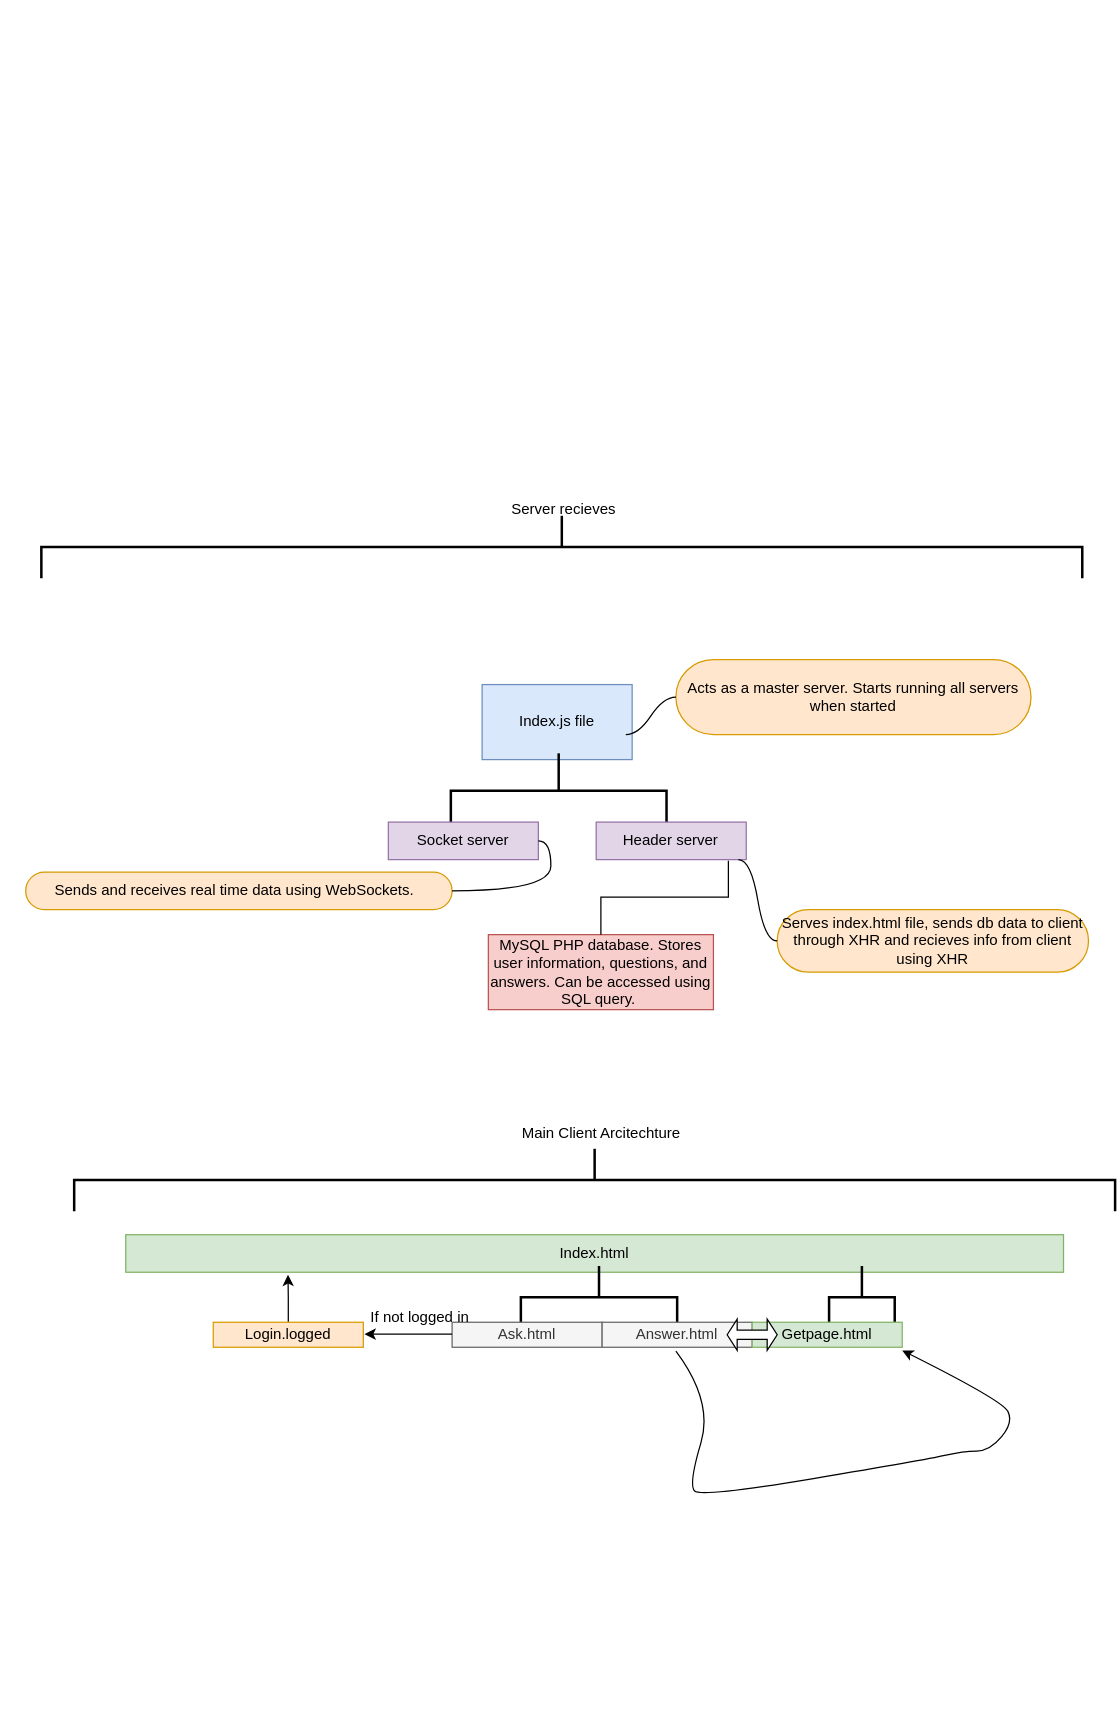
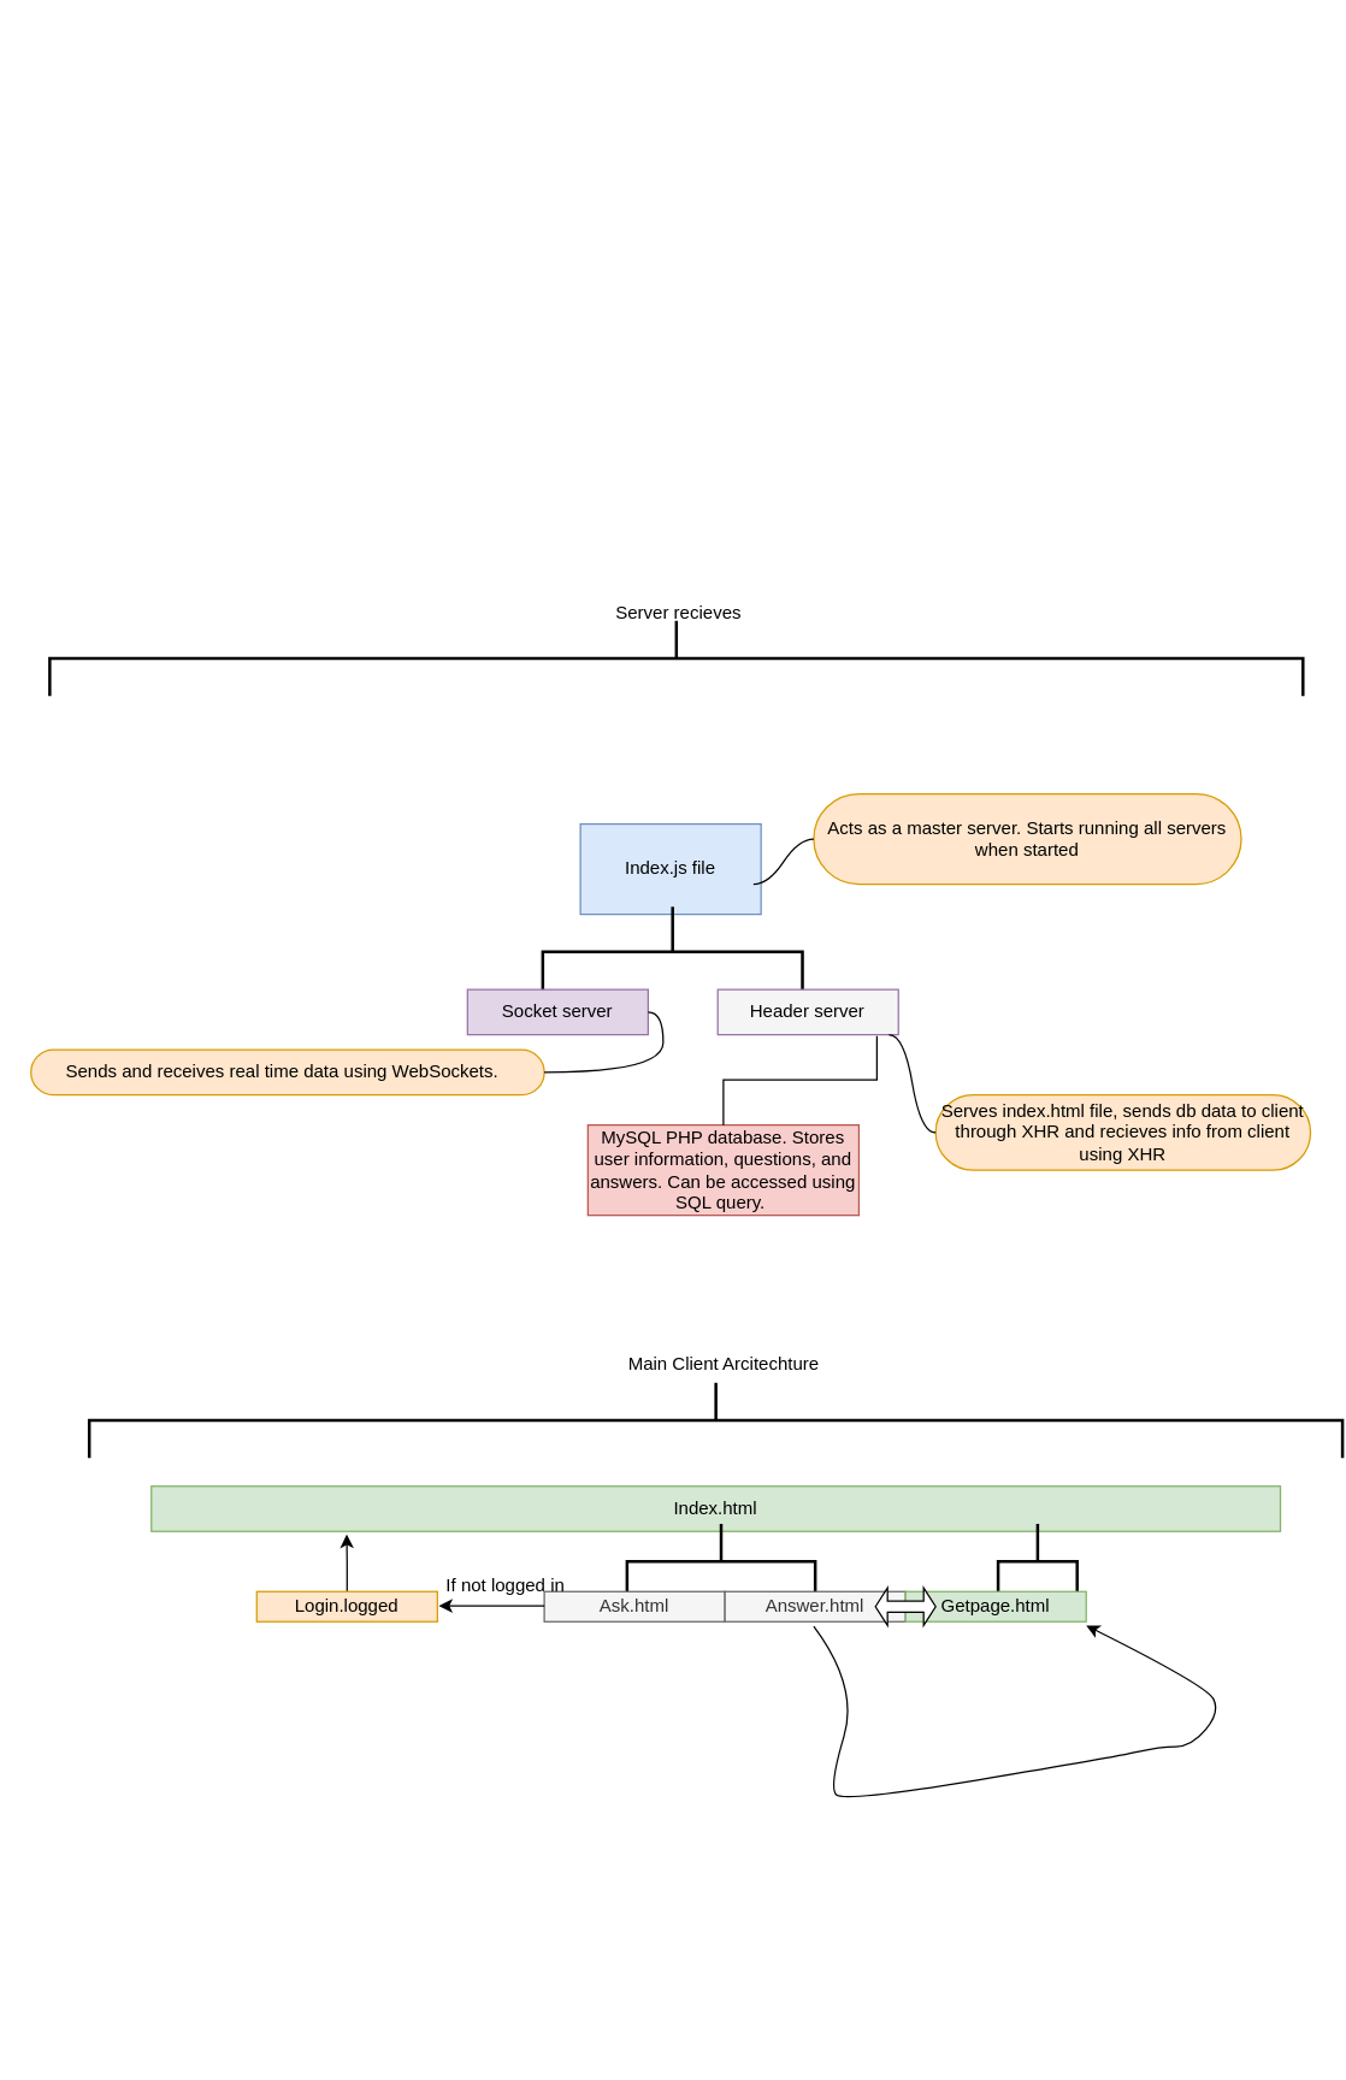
  <mxCell id="0" />
  <mxCell id="1" parent="0" />
  <mxCell id="2" value="Index.js file" style="rounded=0;whiteSpace=wrap;html=1;fillColor=#dae8fc;strokeColor=#6c8ebf;" parent="1" vertex="1"><mxGeometry x="385" y="547" width="120" height="60" as="geometry" /></mxCell>
  <mxCell id="3" value="Acts as a master server. Starts running all servers when started" style="whiteSpace=wrap;html=1;rounded=1;arcSize=50;align=center;verticalAlign=middle;container=1;recursiveResize=0;strokeWidth=1;autosize=1;spacing=4;treeFolding=1;treeMoving=1;fillColor=#ffe6cc;strokeColor=#d79b00;" parent="1" vertex="1"><mxGeometry x="540" y="527" width="284" height="60" as="geometry" /></mxCell>
  <mxCell id="4" value="" style="edgeStyle=entityRelationEdgeStyle;startArrow=none;endArrow=none;segment=10;curved=1;exitX=0.958;exitY=0.667;exitDx=0;exitDy=0;exitPerimeter=0;" parent="1" source="2" target="3" edge="1"><mxGeometry relative="1" as="geometry"><mxPoint x="510" y="587" as="sourcePoint" /></mxGeometry></mxCell>
  <mxCell id="5" value="" style="strokeWidth=2;html=1;shape=mxgraph.flowchart.annotation_2;align=left;labelPosition=right;pointerEvents=1;rotation=90;" parent="1" vertex="1"><mxGeometry x="416.25" y="545.75" width="60" height="172.5" as="geometry" /></mxCell>
  <mxCell id="6" value="Socket server" style="rounded=0;whiteSpace=wrap;html=1;fillColor=#e1d5e7;strokeColor=#9673a6;" parent="1" vertex="1"><mxGeometry x="310" y="657" width="120" height="30" as="geometry" /></mxCell>
- <mxCell id="7" value="Header server" style="rounded=0;whiteSpace=wrap;html=1;fillColor=#e1d5e7;strokeColor=#9673a6;" parent="1" vertex="1"><mxGeometry x="476.25" y="657" width="120" height="30" as="geometry" /></mxCell>
+ <mxCell id="7" value="Header server" style="rounded=0;whiteSpace=wrap;html=1;fillColor=#f5f5f5;strokeColor=#9673a6;" parent="1" vertex="1"><mxGeometry x="476.25" y="657" width="120" height="30" as="geometry" /></mxCell>
  <mxCell id="8" value="Serves index.html file, sends db data to client through XHR and recieves info from client using XHR" style="whiteSpace=wrap;html=1;rounded=1;arcSize=50;align=center;verticalAlign=middle;container=1;recursiveResize=0;strokeWidth=1;autosize=1;spacing=4;treeFolding=1;treeMoving=1;fillColor=#ffe6cc;strokeColor=#d79b00;" parent="1" vertex="1"><mxGeometry x="621" y="727" width="249" height="50" as="geometry" /></mxCell>
  <mxCell id="9" value="" style="edgeStyle=entityRelationEdgeStyle;startArrow=none;endArrow=none;segment=10;curved=1;" parent="1" target="8" edge="1"><mxGeometry relative="1" as="geometry"><mxPoint x="590" y="687" as="sourcePoint" /></mxGeometry></mxCell>
  <mxCell id="10" value="Sends and receives real time data using WebSockets.&amp;nbsp;&amp;nbsp;" style="whiteSpace=wrap;html=1;rounded=1;arcSize=50;align=center;verticalAlign=middle;container=1;recursiveResize=0;strokeWidth=1;autosize=1;spacing=4;treeFolding=1;treeMoving=1;fillColor=#ffe6cc;strokeColor=#d79b00;" parent="1" vertex="1"><mxGeometry y="697" width="341" height="30" as="geometry" x="20" /></mxCell>
  <mxCell id="11" value="" style="edgeStyle=entityRelationEdgeStyle;startArrow=none;endArrow=none;segment=10;curved=1;" parent="1" source="6" target="10" edge="1"><mxGeometry relative="1" as="geometry"><mxPoint x="310" y="670" as="sourcePoint" /></mxGeometry></mxCell>
  <mxCell id="12" value="MySQL PHP database. Stores user information, questions, and answers. Can be accessed using SQL query.&amp;nbsp;" style="whiteSpace=wrap;html=1;align=center;verticalAlign=middle;container=1;recursiveResize=0;treeFolding=1;treeMoving=1;fillColor=#f8cecc;strokeColor=#b85450;" parent="1" vertex="1"><mxGeometry x="390" y="747" width="180" height="60" as="geometry" /></mxCell>
  <mxCell id="13" value="" style="edgeStyle=elbowEdgeStyle;elbow=vertical;startArrow=none;endArrow=none;rounded=0;exitX=0.881;exitY=1.033;exitDx=0;exitDy=0;exitPerimeter=0;" parent="1" source="7" target="12" edge="1"><mxGeometry relative="1" as="geometry"><mxPoint x="450" y="707" as="sourcePoint" /></mxGeometry></mxCell>
  <mxCell id="14" value="" style="strokeWidth=2;html=1;shape=mxgraph.flowchart.annotation_2;align=left;labelPosition=right;pointerEvents=1;rotation=90;" parent="1" vertex="1"><mxGeometry x="423.75" y="20.75" width="50" height="832.5" as="geometry" /></mxCell>
  <mxCell id="15" value="Server recieves" style="text;html=1;align=center;verticalAlign=middle;resizable=0;points=[];;autosize=1;" parent="1" vertex="1"><mxGeometry x="390" y="397" width="120" height="20" as="geometry" /></mxCell>
  <mxCell id="16" value="Index.html" style="rounded=0;whiteSpace=wrap;html=1;fillColor=#d5e8d4;strokeColor=#82b366;" vertex="1" parent="1"><mxGeometry x="100" y="987" width="750" height="30" as="geometry" /></mxCell>
  <mxCell id="17" value="" style="strokeWidth=2;html=1;shape=mxgraph.flowchart.annotation_2;align=left;labelPosition=right;pointerEvents=1;rotation=90;" vertex="1" parent="1"><mxGeometry x="453.5" y="974.5" width="50" height="125" as="geometry" /></mxCell>
  <mxCell id="18" value="Ask.html" style="rounded=0;whiteSpace=wrap;html=1;fillColor=#f5f5f5;strokeColor=#666666;fontColor=#333333;" vertex="1" parent="1"><mxGeometry x="361" y="1057" width="120" height="20" as="geometry" /></mxCell>
  <mxCell id="19" value="Answer.html" style="rounded=0;whiteSpace=wrap;html=1;fillColor=#f5f5f5;strokeColor=#666666;fontColor=#333333;" vertex="1" parent="1"><mxGeometry x="481" y="1057" width="120" height="20" as="geometry" /></mxCell>
  <mxCell id="20" value="" style="strokeWidth=2;html=1;shape=mxgraph.flowchart.annotation_2;align=left;labelPosition=right;pointerEvents=1;rotation=90;" vertex="1" parent="1"><mxGeometry x="663.75" y="1010.75" width="50" height="52.5" as="geometry" /></mxCell>
  <mxCell id="21" value="Getpage.html" style="rounded=0;whiteSpace=wrap;html=1;fillColor=#d5e8d4;strokeColor=#82b366;" vertex="1" parent="1"><mxGeometry x="601" y="1057" width="120" height="20" as="geometry" /></mxCell>
  <mxCell id="22" value="" style="shape=doubleArrow;whiteSpace=wrap;html=1;" vertex="1" parent="1"><mxGeometry x="581" y="1054.5" width="40" height="25" as="geometry" /></mxCell>
  <mxCell id="23" value="" style="curved=1;endArrow=classic;html=1;" edge="1" parent="1"><mxGeometry width="50" height="50" relative="1" as="geometry"><mxPoint x="540" y="1080" as="sourcePoint" /><mxPoint x="721" y="1079.5" as="targetPoint" /><Array as="points"><mxPoint x="570" y="1120" /><mxPoint x="550" y="1187" /><mxPoint x="560" y="1197" /><mxPoint x="740" y="1167" /><mxPoint x="770" y="1160" /><mxPoint x="791" y="1160" /><mxPoint x="810" y="1137" /><mxPoint x="801" y="1119.5" /></Array></mxGeometry></mxCell>
  <mxCell id="24" value="" style="endArrow=classic;html=1;" edge="1" parent="1"><mxGeometry width="50" height="50" relative="1" as="geometry"><mxPoint x="361" y="1066.5" as="sourcePoint" /><mxPoint x="291" y="1066.5" as="targetPoint" /></mxGeometry></mxCell>
  <mxCell id="25" value="If not logged in" style="text;html=1;align=center;verticalAlign=middle;resizable=0;points=[];;autosize=1;" vertex="1" parent="1"><mxGeometry x="290" y="1043.25" width="90" height="20" as="geometry" /></mxCell>
  <mxCell id="26" style="edgeStyle=orthogonalEdgeStyle;rounded=0;orthogonalLoop=1;jettySize=auto;html=1;entryX=0.173;entryY=1.067;entryDx=0;entryDy=0;entryPerimeter=0;" edge="1" parent="1" source="27" target="16"><mxGeometry relative="1" as="geometry" /></mxCell>
  <mxCell id="27" value="Login.logged" style="rounded=0;whiteSpace=wrap;html=1;fillColor=#ffe6cc;strokeColor=#d79b00;" vertex="1" parent="1"><mxGeometry x="170" y="1057" width="120" height="20" as="geometry" /></mxCell>
  <mxCell id="28" value="" style="strokeWidth=2;html=1;shape=mxgraph.flowchart.annotation_2;align=left;labelPosition=right;pointerEvents=1;rotation=90;" vertex="1" parent="1"><mxGeometry x="450" y="527" width="50" height="832.5" as="geometry" /></mxCell>
  <mxCell id="29" value="Main Client Arcitechture" style="text;html=1;align=center;verticalAlign=middle;resizable=0;points=[];;autosize=1;" vertex="1" parent="1"><mxGeometry x="410" y="896" width="140" height="20" as="geometry" /></mxCell>
